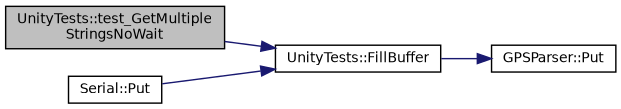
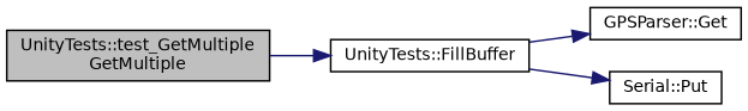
  digraph {
    fontname="DejaVu Sans"
    rankdir=LR
    node [color=black fillcolor=white fontname="DejaVu Sans" fontsize=10 shape=record style=filled]
    edge [color=midnightblue fontname="DejaVu Sans" fontsize=10 labelfontname=Helvetica labelfontsize=10 style=solid]
-   n1 [fillcolor=grey75 fontcolor=black height=0.2 label="UnityTests::test_GetMultiple\lStringsNoWait" width=0.4]
+   n1 [fillcolor=grey75 fontcolor=black height=0.2 label="UnityTests::test_GetMultiple\lGetMultiple" width=0.4]
    n2 [height=0.2 label="UnityTests::FillBuffer" width=0.4]
-   n3 [height=0.2 label="GPSParser::Put" width=0.4]
+   n3 [height=0.2 label="GPSParser::Get" width=0.4]
    n4 [height=0.2 label="Serial::Put" width=0.4]
    n1 -> n2
    n2 -> n3
-   n4 -> n2
+   n2 -> n4
  }
